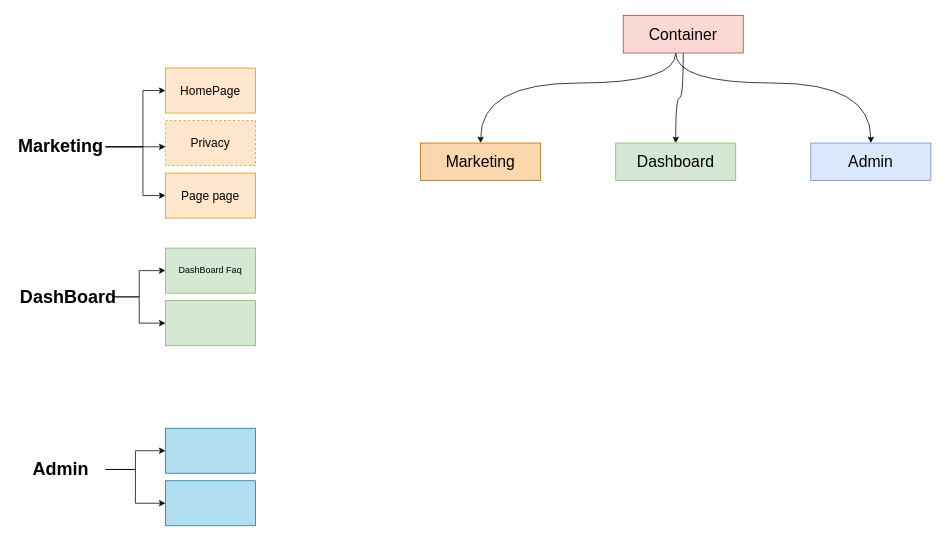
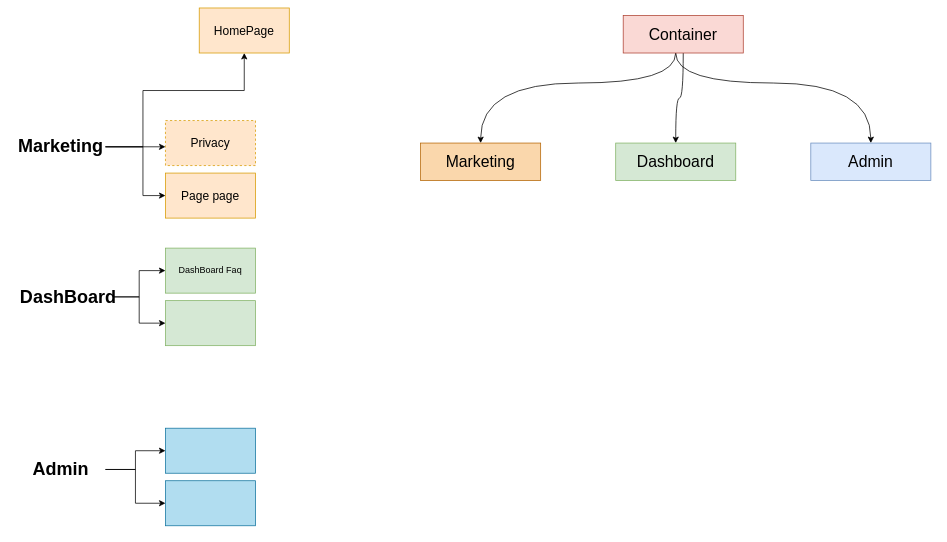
  <mxCell id="0" />
  <mxCell id="1" parent="0" />
  <mxCell id="2" value="" style="edgeStyle=orthogonalEdgeStyle;rounded=0;orthogonalLoop=1;jettySize=auto;html=1;" edge="1" parent="1" source="5" target="6"><mxGeometry relative="1" as="geometry"><Array as="points"><mxPoint x="190" y="195" /><mxPoint x="190" y="120" /></Array></mxGeometry></mxCell>
  <mxCell id="3" value="" style="edgeStyle=orthogonalEdgeStyle;rounded=0;orthogonalLoop=1;jettySize=auto;html=1;fontSize=16;" edge="1" parent="1" source="5" target="18"><mxGeometry relative="1" as="geometry"><Array as="points"><mxPoint x="90" y="190" /></Array></mxGeometry></mxCell>
  <mxCell id="4" style="edgeStyle=orthogonalEdgeStyle;rounded=0;orthogonalLoop=1;jettySize=auto;html=1;fontSize=16;entryX=0;entryY=0.5;entryDx=0;entryDy=0;" edge="1" parent="1" source="5" target="7"><mxGeometry relative="1" as="geometry"><mxPoint x="210" y="270" as="targetPoint" /><Array as="points"><mxPoint x="190" y="195" /><mxPoint x="190" y="260" /></Array></mxGeometry></mxCell>
  <mxCell id="5" value="Marketing" style="text;strokeColor=none;fillColor=none;html=1;fontSize=24;fontStyle=1;verticalAlign=middle;align=center;" vertex="1" parent="1"><mxGeometry x="20" y="170" width="120" height="50" as="geometry" /></mxCell>
- <mxCell id="6" value="&lt;font style=&quot;font-size: 16px&quot;&gt;HomePage&lt;/font&gt;" style="whiteSpace=wrap;html=1;fillColor=#ffe6cc;strokeColor=#d79b00;" vertex="1" parent="1"><mxGeometry x="220" y="90" width="120" height="60" as="geometry" /></mxCell>
+ <mxCell id="6" value="&lt;font style=&quot;font-size: 16px&quot;&gt;HomePage&lt;/font&gt;" style="whiteSpace=wrap;html=1;fillColor=#ffe6cc;strokeColor=#d79b00;" vertex="1" parent="1"><mxGeometry x="265" y="10" width="120" height="60" as="geometry" /></mxCell>
  <mxCell id="7" value="&lt;span style=&quot;font-size: 16px&quot;&gt;Page page&lt;/span&gt;" style="whiteSpace=wrap;html=1;fillColor=#ffe6cc;strokeColor=#d79b00;" vertex="1" parent="1"><mxGeometry x="220" y="230" width="120" height="60" as="geometry" /></mxCell>
  <mxCell id="8" value="" style="edgeStyle=orthogonalEdgeStyle;rounded=0;orthogonalLoop=1;jettySize=auto;html=1;" edge="1" parent="1" source="10" target="11"><mxGeometry relative="1" as="geometry" /></mxCell>
  <mxCell id="9" value="" style="edgeStyle=orthogonalEdgeStyle;rounded=0;orthogonalLoop=1;jettySize=auto;html=1;" edge="1" parent="1" source="10" target="12"><mxGeometry relative="1" as="geometry" /></mxCell>
  <mxCell id="10" value="DashBoard" style="text;strokeColor=none;fillColor=none;html=1;fontSize=24;fontStyle=1;verticalAlign=middle;align=center;" vertex="1" parent="1"><mxGeometry x="30" y="370" width="120" height="50" as="geometry" /></mxCell>
  <mxCell id="11" value="DashBoard Faq" style="whiteSpace=wrap;html=1;fillColor=#d5e8d4;strokeColor=#82b366;" vertex="1" parent="1"><mxGeometry x="220" y="330" width="120" height="60" as="geometry" /></mxCell>
  <mxCell id="12" value="" style="whiteSpace=wrap;html=1;fillColor=#d5e8d4;strokeColor=#82b366;" vertex="1" parent="1"><mxGeometry x="220" y="400" width="120" height="60" as="geometry" /></mxCell>
  <mxCell id="13" value="" style="edgeStyle=orthogonalEdgeStyle;rounded=0;orthogonalLoop=1;jettySize=auto;html=1;" edge="1" parent="1" source="15" target="16"><mxGeometry relative="1" as="geometry" /></mxCell>
  <mxCell id="14" value="" style="edgeStyle=orthogonalEdgeStyle;rounded=0;orthogonalLoop=1;jettySize=auto;html=1;" edge="1" parent="1" source="15" target="17"><mxGeometry relative="1" as="geometry" /></mxCell>
  <mxCell id="15" value="Admin" style="text;strokeColor=none;fillColor=none;html=1;fontSize=24;fontStyle=1;verticalAlign=middle;align=center;" vertex="1" parent="1"><mxGeometry x="20" y="600" width="120" height="50" as="geometry" /></mxCell>
  <mxCell id="16" value="" style="whiteSpace=wrap;html=1;fillColor=#b1ddf0;strokeColor=#10739e;" vertex="1" parent="1"><mxGeometry x="220" y="570" width="120" height="60" as="geometry" /></mxCell>
  <mxCell id="17" value="" style="whiteSpace=wrap;html=1;fillColor=#b1ddf0;strokeColor=#10739e;" vertex="1" parent="1"><mxGeometry x="220" y="640" width="120" height="60" as="geometry" /></mxCell>
  <mxCell id="18" value="Privacy" style="whiteSpace=wrap;html=1;fontSize=16;fillColor=#ffe6cc;strokeColor=#d79b00;dashed=1;" vertex="1" parent="1"><mxGeometry x="220" y="160" width="120" height="60" as="geometry" /></mxCell>
  <mxCell id="19" value="" style="edgeStyle=orthogonalEdgeStyle;curved=1;rounded=0;orthogonalLoop=1;jettySize=auto;html=1;fontSize=21;" edge="1" parent="1" source="22" target="23"><mxGeometry relative="1" as="geometry"><Array as="points"><mxPoint x="900" y="110" /><mxPoint x="640" y="110" /></Array></mxGeometry></mxCell>
  <mxCell id="20" value="" style="edgeStyle=orthogonalEdgeStyle;curved=1;rounded=0;orthogonalLoop=1;jettySize=auto;html=1;fontSize=21;" edge="1" parent="1" source="22" target="24"><mxGeometry relative="1" as="geometry"><Array as="points"><mxPoint x="900" y="110" /><mxPoint x="1160" y="110" /></Array></mxGeometry></mxCell>
  <mxCell id="21" value="" style="edgeStyle=orthogonalEdgeStyle;curved=1;rounded=0;orthogonalLoop=1;jettySize=auto;html=1;fontSize=21;" edge="1" parent="1" source="22" target="25"><mxGeometry relative="1" as="geometry" /></mxCell>
  <mxCell id="22" value="&lt;font style=&quot;font-size: 21px&quot;&gt;Container&lt;/font&gt;" style="rounded=0;whiteSpace=wrap;html=1;fontSize=16;fillColor=#fad9d5;strokeColor=#ae4132;" vertex="1" parent="1"><mxGeometry x="830" y="20" width="160" height="50" as="geometry" /></mxCell>
  <mxCell id="23" value="&lt;font style=&quot;font-size: 21px&quot;&gt;Marketing&lt;/font&gt;" style="rounded=0;whiteSpace=wrap;html=1;fontSize=16;fillColor=#fad7ac;strokeColor=#b46504;" vertex="1" parent="1"><mxGeometry x="560" y="190" width="160" height="50" as="geometry" /></mxCell>
  <mxCell id="24" value="&lt;font style=&quot;font-size: 21px&quot;&gt;Admin&lt;/font&gt;" style="rounded=0;whiteSpace=wrap;html=1;fontSize=16;fillColor=#dae8fc;strokeColor=#6c8ebf;" vertex="1" parent="1"><mxGeometry x="1080" y="190" width="160" height="50" as="geometry" /></mxCell>
  <mxCell id="25" value="&lt;font style=&quot;font-size: 21px&quot;&gt;Dashboard&lt;/font&gt;" style="rounded=0;whiteSpace=wrap;html=1;fontSize=16;fillColor=#d5e8d4;strokeColor=#82b366;" vertex="1" parent="1"><mxGeometry x="820" y="190" width="160" height="50" as="geometry" /></mxCell>
